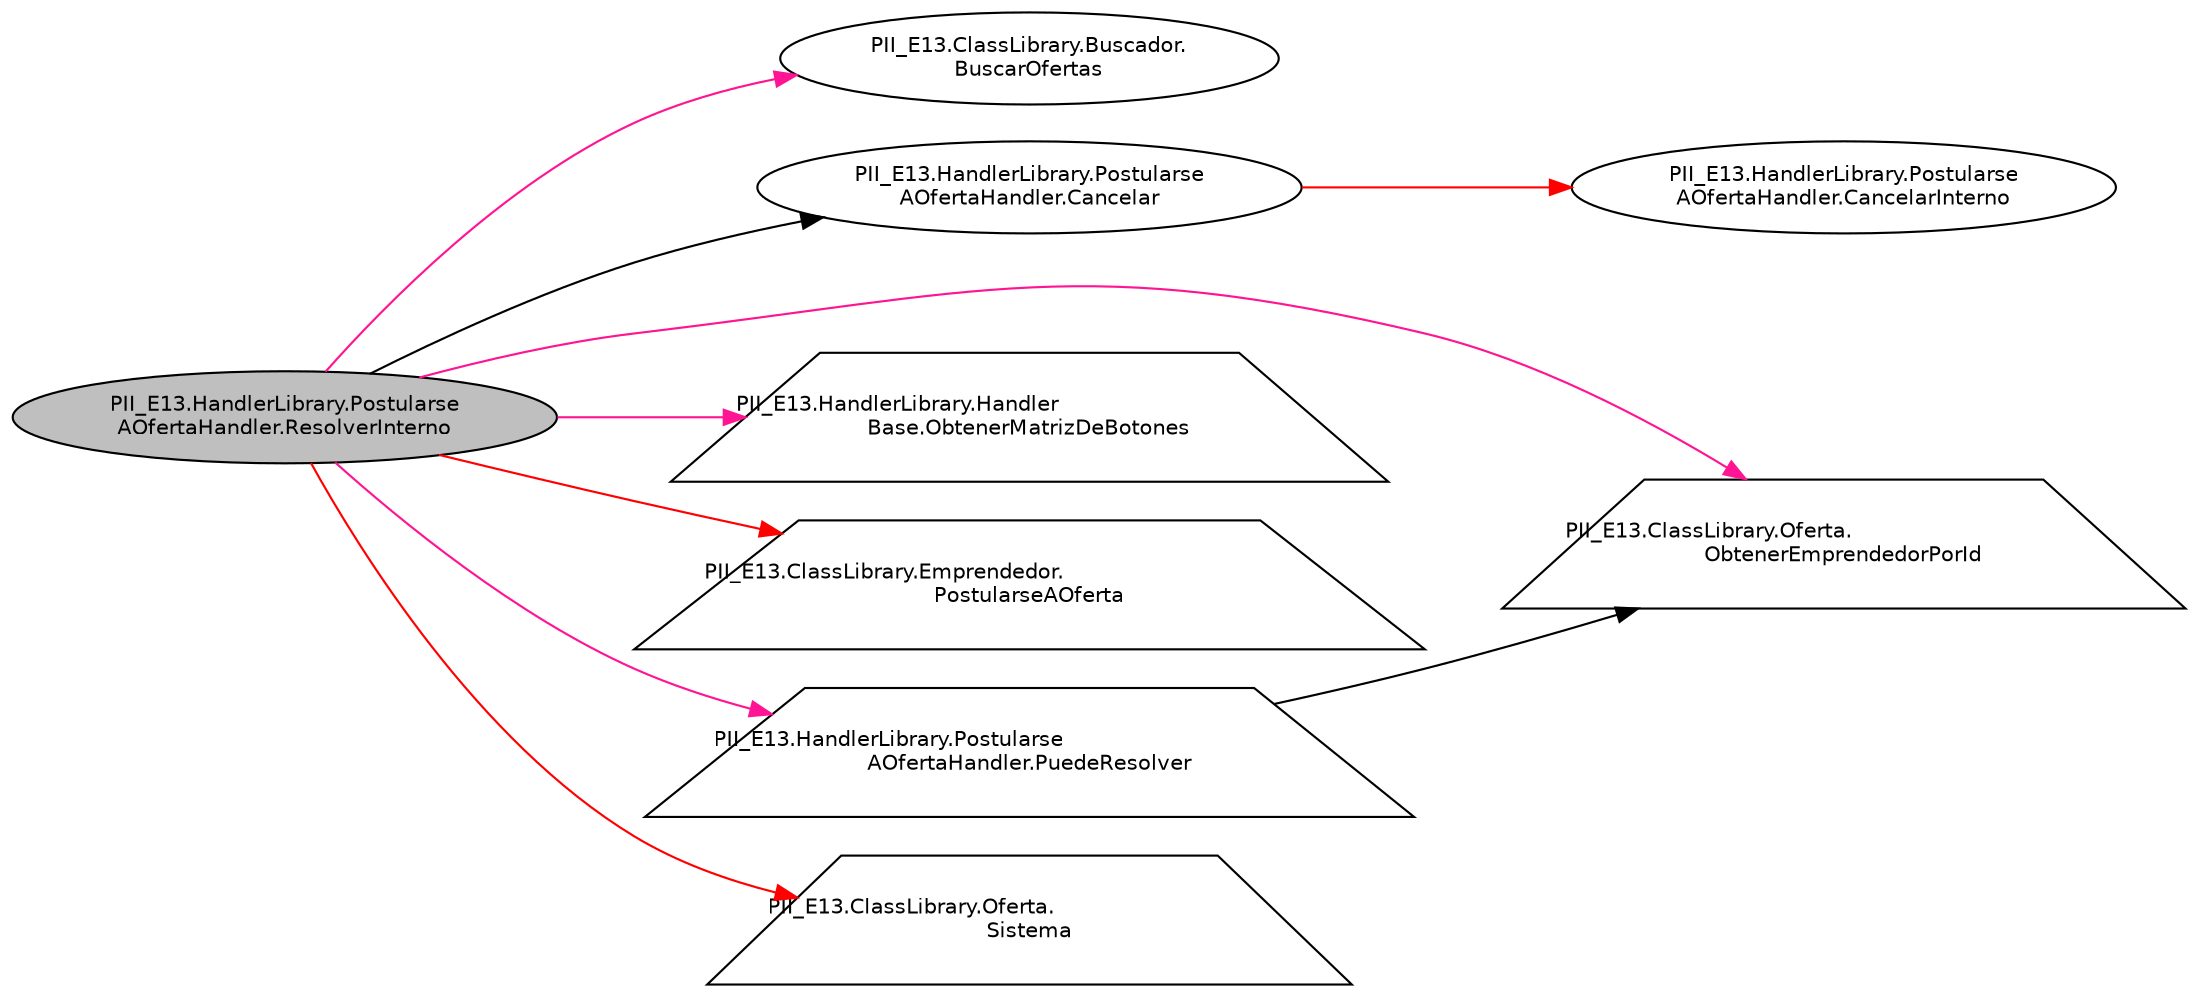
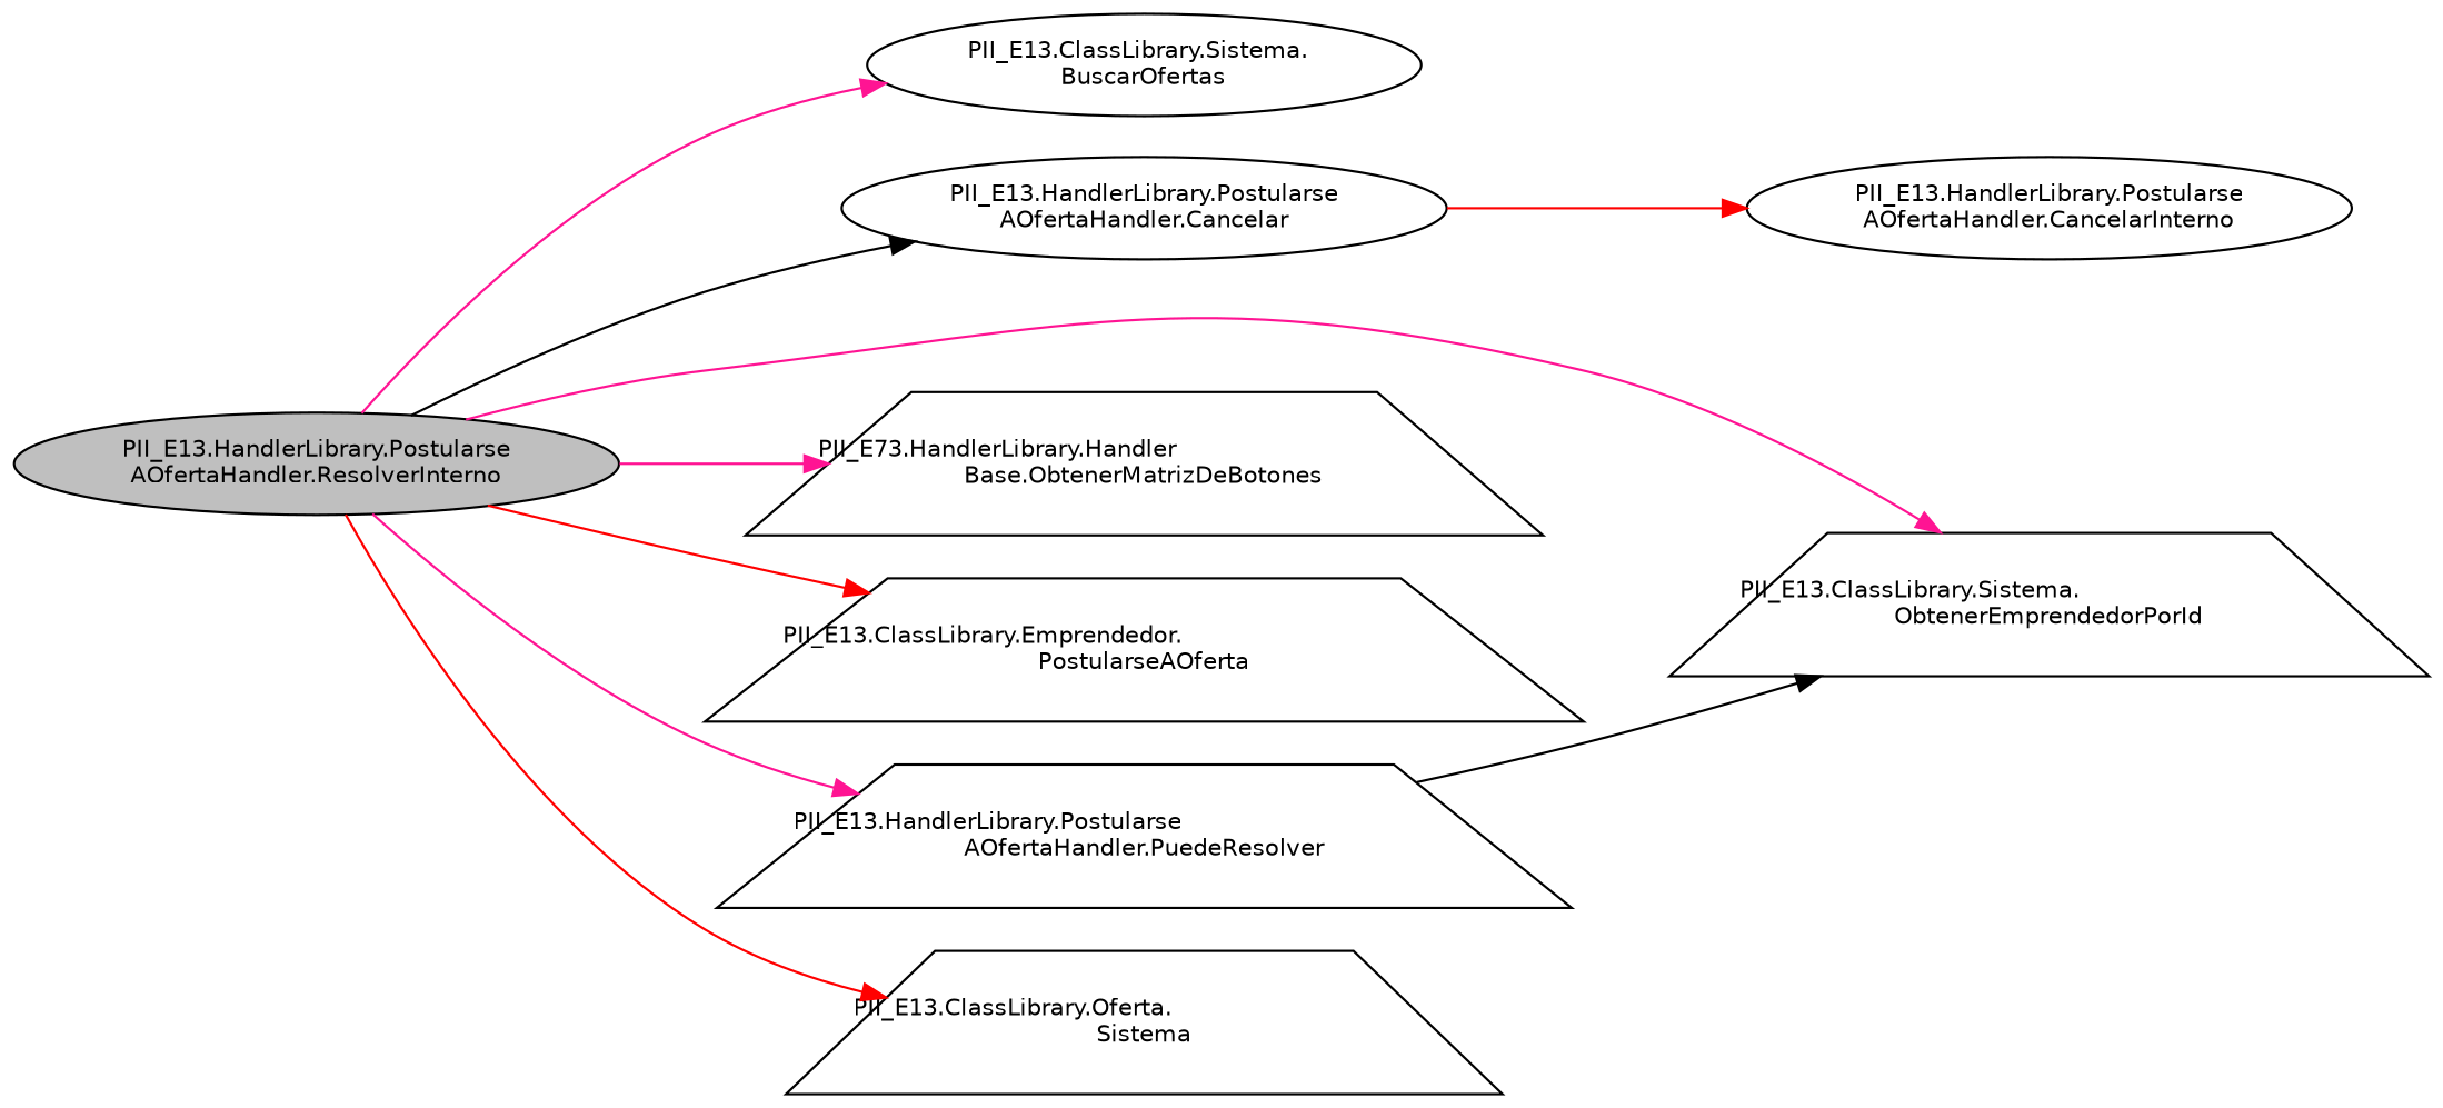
  digraph {
    rankdir=LR
    node [color=black fillcolor=white fontname=Helvetica fontsize=10 shape=trapezium style=filled]
    edge [color=deeppink fontname=Helvetica fontsize=10 labelfontname=Helvetica labelfontsize=10 style=solid]
    n1 [fillcolor=grey75 fontcolor=black height=0.2 label="PII_E13.HandlerLibrary.Postularse\lAOfertaHandler.ResolverInterno" shape=ellipse width=0.4]
-   n2 [height=0.2 label="PII_E13.ClassLibrary.Buscador.\lBuscarOfertas" shape=ellipse width=0.4]
+   n2 [height=0.2 label="PII_E13.ClassLibrary.Sistema.\lBuscarOfertas" shape=ellipse width=0.4]
    n3 [height=0.2 label="PII_E13.HandlerLibrary.Postularse\lAOfertaHandler.Cancelar" shape=ellipse width=0.4]
-   n4 [height=0.2 label="PII_E13.ClassLibrary.Oferta.\lObtenerEmprendedorPorId" width=0.4]
-   n5 [height=0.2 label="PII_E13.HandlerLibrary.Handler\lBase.ObtenerMatrizDeBotones" width=0.4]
+   n4 [height=0.2 label="PII_E13.ClassLibrary.Sistema.\lObtenerEmprendedorPorId" width=0.4]
+   n5 [height=0.2 label="PII_E73.HandlerLibrary.Handler\lBase.ObtenerMatrizDeBotones" width=0.4]
    n6 [height=0.2 label="PII_E13.ClassLibrary.Emprendedor.\lPostularseAOferta" width=0.4]
    n7 [height=0.2 label="PII_E13.HandlerLibrary.Postularse\lAOfertaHandler.PuedeResolver" width=0.4]
    n8 [height=0.2 label="PII_E13.ClassLibrary.Oferta.\lSistema" width=0.4]
    n9 [height=0.2 label="PII_E13.HandlerLibrary.Postularse\lAOfertaHandler.CancelarInterno" shape=ellipse width=0.4]
    n1 -> n2
    n1 -> n3 [color=black]
    n1 -> n4
    n1 -> n5
    n1 -> n6 [color=red]
    n1 -> n7
    n1 -> n8 [color=red]
    n3 -> n9 [color=red]
    n7 -> n4 [color=black]
  }
